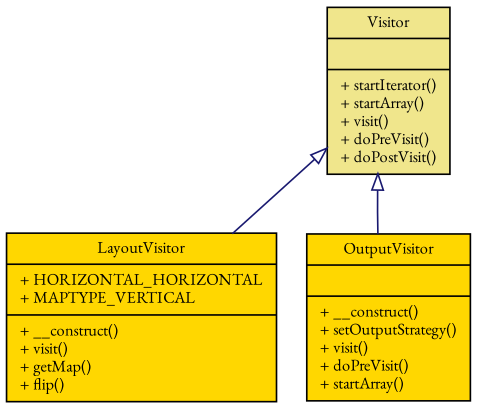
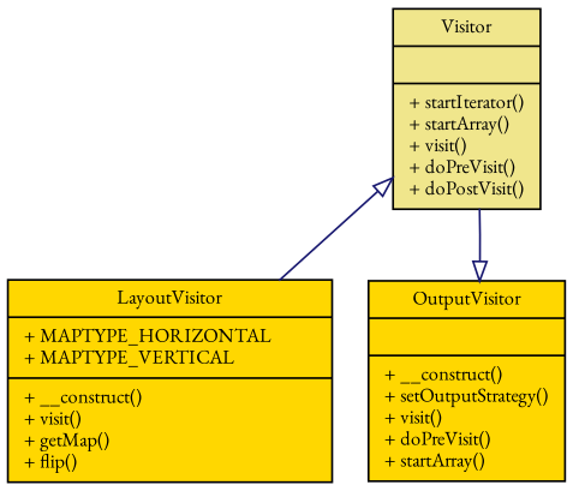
  digraph {
    fontname="EB Garamond"
    node [color=black fillcolor=gold fontname="EB Garamond" fontsize=10 shape=record style=filled]
    edge [arrowtail=onormal color=midnightblue dir=back fontname="EB Garamond" fontsize=10 labelfontname=Helvetica labelfontsize=10 style=solid]
    n1 [fillcolor=khaki fontcolor=black height=0.2 label="{Visitor\n||+ startIterator()\l+ startArray()\l+ visit()\l+ doPreVisit()\l+ doPostVisit()\l}" width=0.4]
-   n2 [height=0.2 label="{LayoutVisitor\n|+ HORIZONTAL_HORIZONTAL\l+ MAPTYPE_VERTICAL\l|+ __construct()\l+ visit()\l+ getMap()\l+ flip()\l}" width=0.4]
+   n2 [height=0.2 label="{LayoutVisitor\n|+ MAPTYPE_HORIZONTAL\l+ MAPTYPE_VERTICAL\l|+ __construct()\l+ visit()\l+ getMap()\l+ flip()\l}" width=0.4]
    n3 [height=0.2 label="{OutputVisitor\n||+ __construct()\l+ setOutputStrategy()\l+ visit()\l+ doPreVisit()\l+ startArray()\l}" width=0.4]
    n1 -> n2
-   n1 -> n3
+   n3 -> n1
  }
